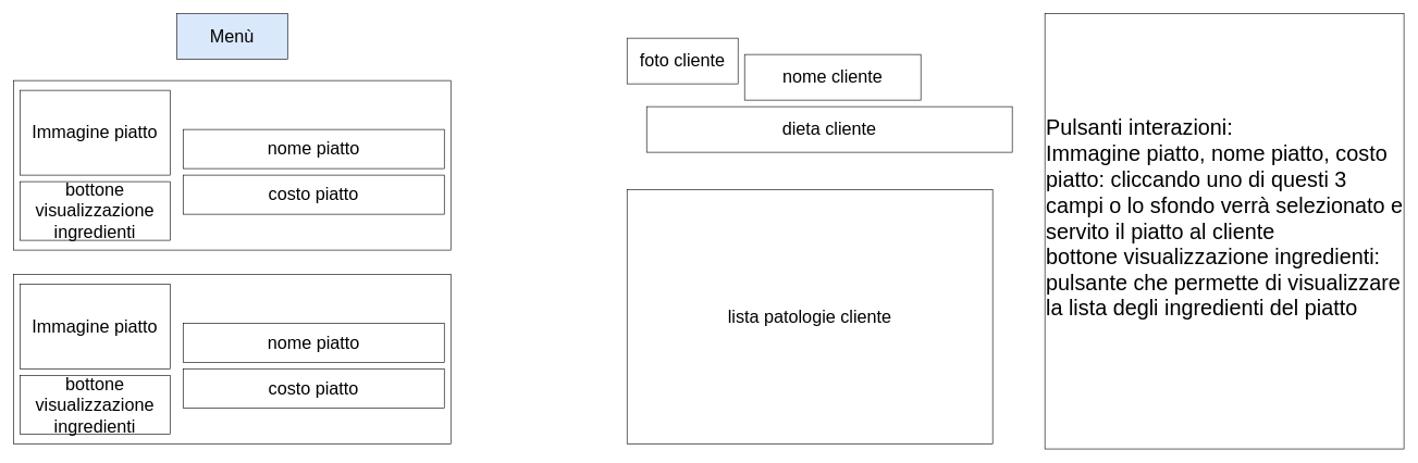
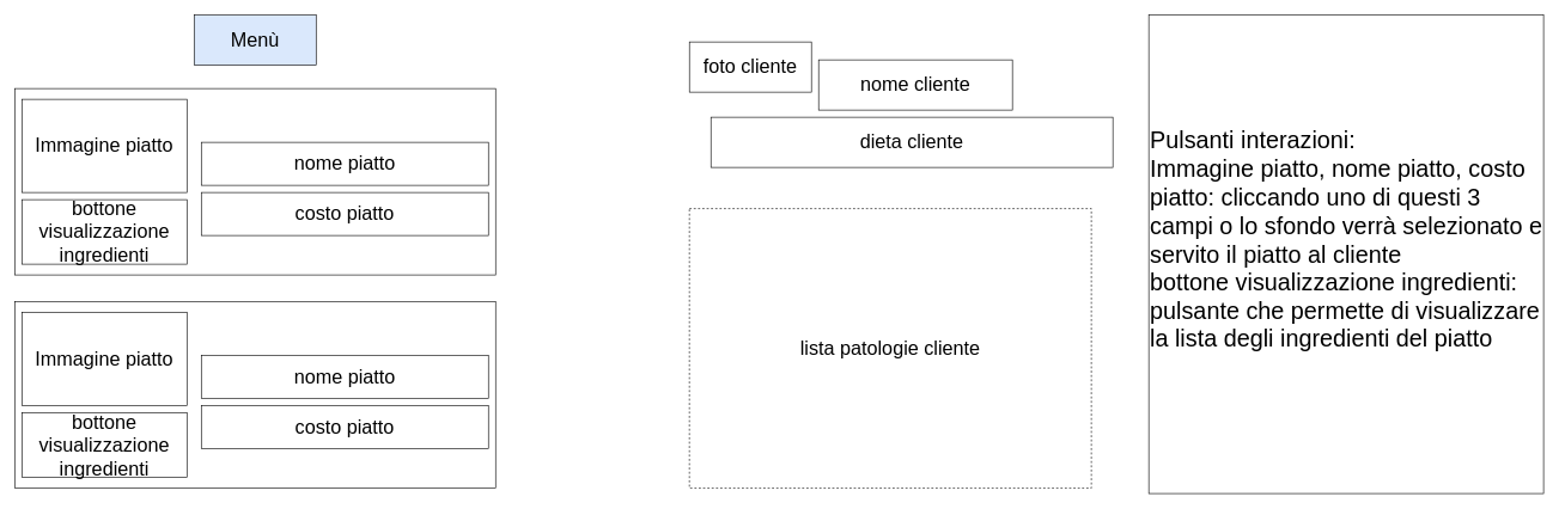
  <mxCell id="0" />
  <mxCell id="1" parent="0" />
  <mxCell id="2" value="Menù" style="rounded=0;whiteSpace=wrap;html=1;fontSize=27;fillColor=#dae8fc;" parent="1" vertex="1"><mxGeometry x="270" y="20.5" width="170" height="70" as="geometry" /></mxCell>
  <mxCell id="3" value="&lt;font style=&quot;font-size: 33px;&quot;&gt;Pulsanti interazioni:&lt;br&gt;Immagine piatto, nome piatto, costo piatto: cliccando uno di questi 3 campi o lo sfondo verrà selezionato e servito il piatto al cliente&lt;br&gt;bottone visualizzazione ingredienti: pulsante che permette di visualizzare la lista degli ingredienti del piatto&lt;br&gt;&lt;br&gt;&lt;/font&gt;" style="rounded=0;whiteSpace=wrap;html=1;fontSize=27;align=left;" parent="1" vertex="1"><mxGeometry x="1600" y="20.5" width="550" height="667.5" as="geometry" /></mxCell>
  <mxCell id="4" value="" style="whiteSpace=wrap;html=1;" parent="1" vertex="1"><mxGeometry x="20" y="123" width="670" height="260" as="geometry" /></mxCell>
  <mxCell id="5" value="dieta cliente" style="rounded=0;whiteSpace=wrap;html=1;fontSize=27;" parent="1" vertex="1"><mxGeometry x="990" y="163" width="560" height="70" as="geometry" /></mxCell>
  <mxCell id="6" value="costo piatto" style="rounded=0;whiteSpace=wrap;html=1;fontSize=27;" parent="1" vertex="1"><mxGeometry x="280" y="268" width="400" height="60" as="geometry" /></mxCell>
  <mxCell id="7" value="bottone visualizzazione ingredienti" style="rounded=0;whiteSpace=wrap;html=1;fontSize=27;" parent="1" vertex="1"><mxGeometry x="30" y="278" width="230" height="90" as="geometry" /></mxCell>
  <mxCell id="8" value="Immagine piatto" style="rounded=0;whiteSpace=wrap;html=1;fontSize=27;" parent="1" vertex="1"><mxGeometry x="30" y="138" width="230" height="130" as="geometry" /></mxCell>
  <mxCell id="9" value="nome piatto" style="rounded=0;whiteSpace=wrap;html=1;fontSize=27;" parent="1" vertex="1"><mxGeometry x="280" y="198" width="400" height="60" as="geometry" /></mxCell>
  <mxCell id="10" value="nome cliente" style="rounded=0;whiteSpace=wrap;html=1;fontSize=27;" parent="1" vertex="1"><mxGeometry x="1140" y="83" width="270" height="70" as="geometry" /></mxCell>
- <mxCell id="11" value="lista patologie cliente" style="rounded=0;whiteSpace=wrap;html=1;fontSize=27;" parent="1" vertex="1"><mxGeometry x="960" y="290.5" width="560" height="390" as="geometry" /></mxCell>
+ <mxCell id="11" value="lista patologie cliente" style="rounded=0;whiteSpace=wrap;html=1;fontSize=27;dashed=1;" parent="1" vertex="1"><mxGeometry x="960" y="290.5" width="560" height="390" as="geometry" /></mxCell>
  <mxCell id="12" value="foto cliente" style="rounded=0;whiteSpace=wrap;html=1;fontSize=27;" parent="1" vertex="1"><mxGeometry x="960" y="58" width="170" height="70" as="geometry" /></mxCell>
  <mxCell id="13" value="" style="whiteSpace=wrap;html=1;" vertex="1" parent="1"><mxGeometry x="20" y="420.5" width="670" height="260" as="geometry" /></mxCell>
  <mxCell id="14" value="costo piatto" style="rounded=0;whiteSpace=wrap;html=1;fontSize=27;" vertex="1" parent="1"><mxGeometry x="280" y="565.5" width="400" height="60" as="geometry" /></mxCell>
  <mxCell id="15" value="bottone visualizzazione ingredienti" style="rounded=0;whiteSpace=wrap;html=1;fontSize=27;" vertex="1" parent="1"><mxGeometry x="30" y="575.5" width="230" height="90" as="geometry" /></mxCell>
  <mxCell id="16" value="Immagine piatto" style="rounded=0;whiteSpace=wrap;html=1;fontSize=27;" vertex="1" parent="1"><mxGeometry x="30" y="435.5" width="230" height="130" as="geometry" /></mxCell>
  <mxCell id="17" value="nome piatto" style="rounded=0;whiteSpace=wrap;html=1;fontSize=27;" vertex="1" parent="1"><mxGeometry x="280" y="495.5" width="400" height="60" as="geometry" /></mxCell>
